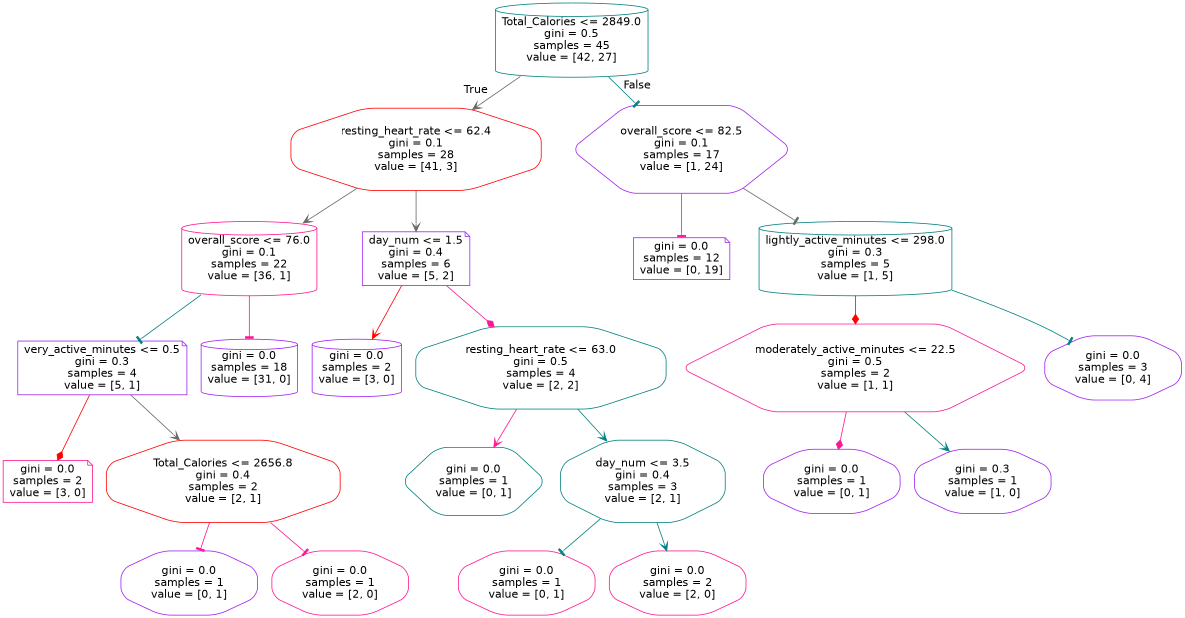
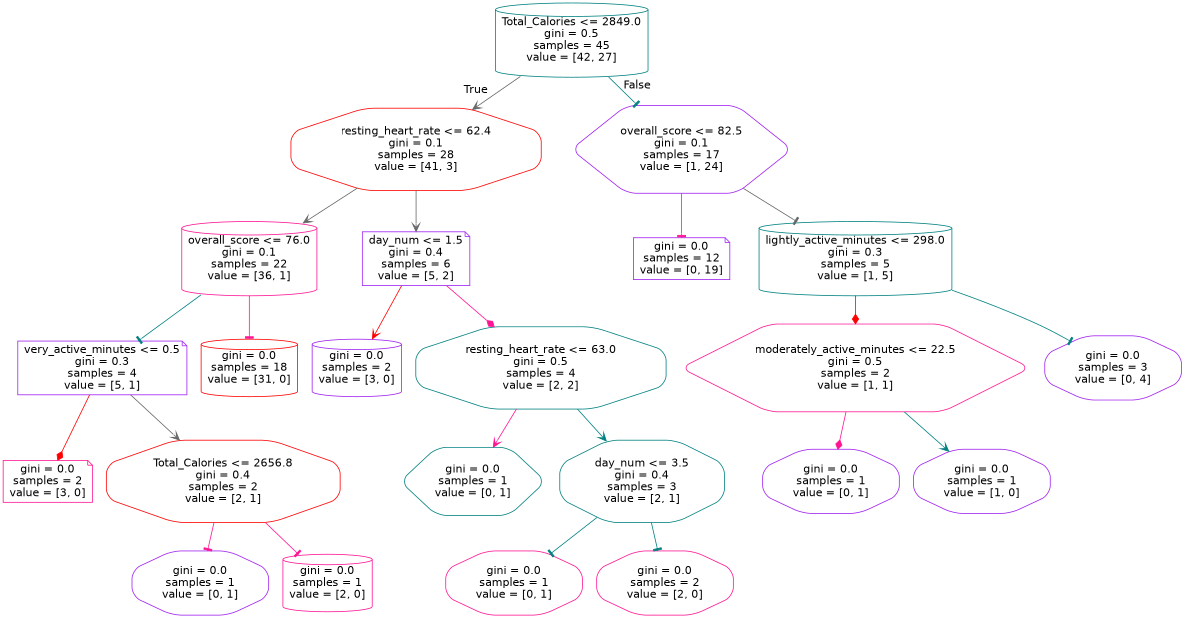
  digraph {
    node [color=purple fontname=helvetica shape=octagon style=rounded]
    edge [arrowhead=vee color=teal fontname=helvetica]
    n1 [color=teal label="Total_Calories <= 2849.0\ngini = 0.5\nsamples = 45\nvalue = [42, 27]" shape=cylinder]
    n2 [color=red label="resting_heart_rate <= 62.4\ngini = 0.1\nsamples = 28\nvalue = [41, 3]"]
    n3 [label="overall_score <= 82.5\ngini = 0.1\nsamples = 17\nvalue = [1, 24]" shape=hexagon]
    n4 [color=deeppink label="overall_score <= 76.0\ngini = 0.1\nsamples = 22\nvalue = [36, 1]" shape=cylinder]
    n5 [label="day_num <= 1.5\ngini = 0.4\nsamples = 6\nvalue = [5, 2]" shape=note]
    n6 [label="gini = 0.0\nsamples = 12\nvalue = [0, 19]" shape=note]
    n7 [color=teal label="lightly_active_minutes <= 298.0\ngini = 0.3\nsamples = 5\nvalue = [1, 5]" shape=cylinder]
    n8 [label="very_active_minutes <= 0.5\ngini = 0.3\nsamples = 4\nvalue = [5, 1]" shape=note]
-   n9 [label="gini = 0.0\nsamples = 18\nvalue = [31, 0]" shape=cylinder]
+   n9 [color=red label="gini = 0.0\nsamples = 18\nvalue = [31, 0]" shape=cylinder]
    n10 [label="gini = 0.0\nsamples = 2\nvalue = [3, 0]" shape=cylinder]
    n11 [color=teal label="resting_heart_rate <= 63.0\ngini = 0.5\nsamples = 4\nvalue = [2, 2]"]
    n12 [color=deeppink label="gini = 0.0\nsamples = 2\nvalue = [3, 0]" shape=note]
    n13 [color=red label="Total_Calories <= 2656.8\ngini = 0.4\nsamples = 2\nvalue = [2, 1]"]
    n14 [label="gini = 0.0\nsamples = 1\nvalue = [0, 1]"]
-   n15 [color=deeppink label="gini = 0.0\nsamples = 1\nvalue = [2, 0]"]
+   n15 [color=deeppink label="gini = 0.0\nsamples = 1\nvalue = [2, 0]" shape=cylinder]
    n16 [color=teal label="gini = 0.0\nsamples = 1\nvalue = [0, 1]" shape=hexagon]
    n17 [color=teal label="day_num <= 3.5\ngini = 0.4\nsamples = 3\nvalue = [2, 1]"]
    n18 [color=deeppink label="gini = 0.0\nsamples = 1\nvalue = [0, 1]"]
    n19 [color=deeppink label="gini = 0.0\nsamples = 2\nvalue = [2, 0]"]
    n20 [color=deeppink label="moderately_active_minutes <= 22.5\ngini = 0.5\nsamples = 2\nvalue = [1, 1]" shape=hexagon]
    n21 [label="gini = 0.0\nsamples = 3\nvalue = [0, 4]"]
    n22 [label="gini = 0.0\nsamples = 1\nvalue = [0, 1]"]
-   n23 [label="gini = 0.3\nsamples = 1\nvalue = [1, 0]"]
+   n23 [label="gini = 0.0\nsamples = 1\nvalue = [1, 0]"]
    n1 -> n2 [color=gray40 headlabel=True labelangle=45 labeldistance=2.5]
    n1 -> n3 [arrowhead=tee headlabel=False labelangle=-45 labeldistance=2.5]
    n2 -> n4 [color=gray40]
    n2 -> n5 [color=gray40]
    n3 -> n6 [arrowhead=tee color=deeppink]
    n3 -> n7 [arrowhead=tee color=gray40]
    n4 -> n8 [arrowhead=tee]
    n4 -> n9 [arrowhead=tee color=deeppink]
    n5 -> n10 [color=red]
    n5 -> n11 [arrowhead=diamond color=deeppink]
    n7 -> n20 [arrowhead=diamond color=red]
    n7 -> n21 [arrowhead=tee]
    n8 -> n12 [arrowhead=diamond color=red]
    n8 -> n13 [color=gray40]
    n11 -> n16 [color=deeppink]
    n11 -> n17
    n13 -> n14 [arrowhead=tee color=deeppink]
    n13 -> n15 [arrowhead=tee color=deeppink]
    n17 -> n18 [arrowhead=tee]
-   n17 -> n19
+   n17 -> n19 [arrowhead=tee]
    n20 -> n22 [arrowhead=diamond color=deeppink]
    n20 -> n23
  }
